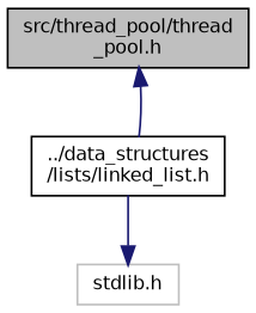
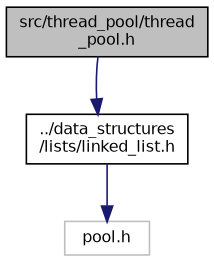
  digraph {
    node [color=black fillcolor=white fontname=Helvetica fontsize=10 shape=record style=filled]
    edge [color=midnightblue fontname=Helvetica fontsize=10 labelfontname=Helvetica labelfontsize=10 style=solid]
    n1 [fillcolor=grey75 fontcolor=black height=0.2 label="src/thread_pool/thread\l_pool.h" width=0.4]
    n2 [height=0.2 label="../data_structures\l/lists/linked_list.h" width=0.4]
-   n3 [color=grey75 height=0.2 label="stdlib.h" width=0.4]
-   n2 -> n1
+   n3 [color=grey75 height=0.2 label="pool.h" width=0.4]
+   n1 -> n2
    n2 -> n3
  }
